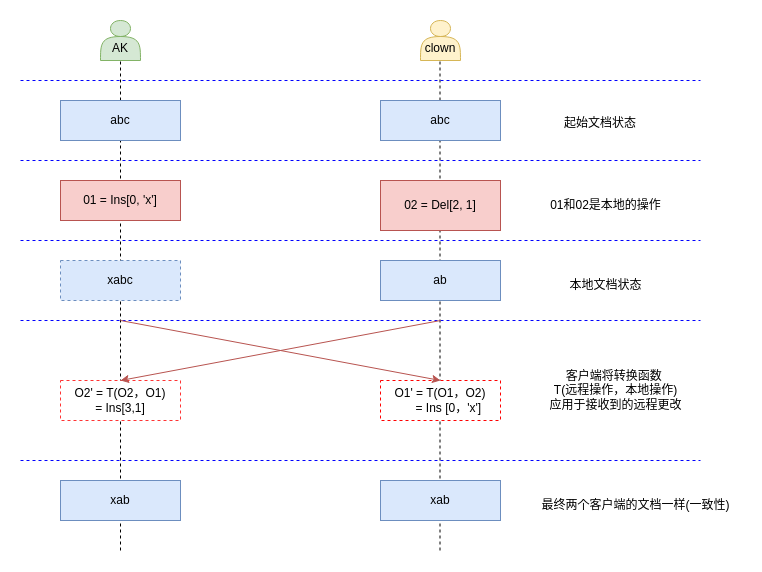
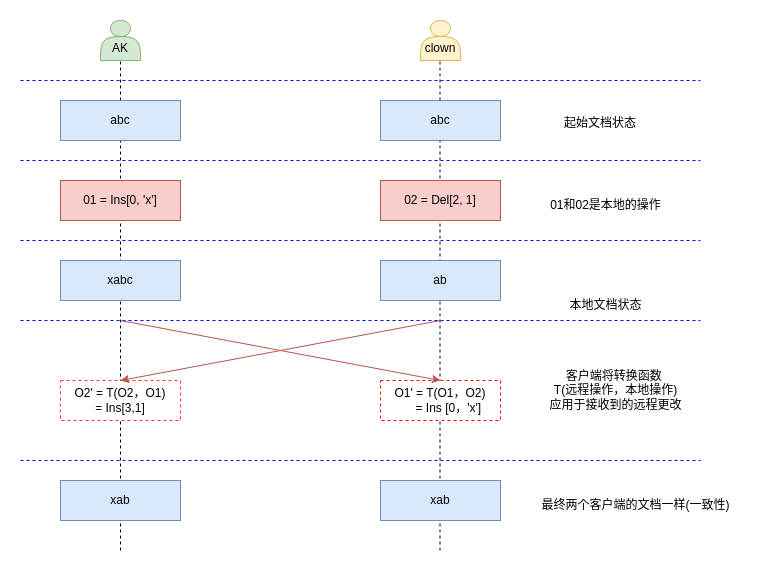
  <mxCell id="0" />
  <mxCell id="1" parent="0" />
  <mxCell id="2" value="" style="endArrow=none;html=1;entryX=0.5;entryY=1;entryDx=0;entryDy=0;dashed=1;" edge="1" parent="1"><mxGeometry width="50" height="50" relative="1" as="geometry"><mxPoint x="439.5" y="550" as="sourcePoint" /><mxPoint x="439.5" y="60" as="targetPoint" /></mxGeometry></mxCell>
  <mxCell id="3" value="" style="endArrow=none;html=1;entryX=0.5;entryY=1;entryDx=0;entryDy=0;dashed=1;" edge="1" parent="1" target="4"><mxGeometry width="50" height="50" relative="1" as="geometry"><mxPoint x="120" y="550" as="sourcePoint" /><mxPoint x="380" y="230" as="targetPoint" /></mxGeometry></mxCell>
  <mxCell id="4" value="&lt;div&gt;&lt;br&gt;&lt;/div&gt;AK" style="shape=actor;whiteSpace=wrap;html=1;fillColor=#d5e8d4;strokeColor=#82b366;" vertex="1" parent="1"><mxGeometry x="100" y="20" width="40" height="40" as="geometry" /></mxCell>
  <mxCell id="5" value="&lt;div&gt;&lt;br&gt;&lt;/div&gt;&lt;div&gt;clown&lt;/div&gt;" style="shape=actor;whiteSpace=wrap;html=1;fillColor=#fff2cc;strokeColor=#d6b656;" vertex="1" parent="1"><mxGeometry x="420" y="20" width="40" height="40" as="geometry" /></mxCell>
  <mxCell id="6" value="abc" style="rounded=0;whiteSpace=wrap;html=1;fillColor=#dae8fc;strokeColor=#6c8ebf;" vertex="1" parent="1"><mxGeometry x="60" y="100" width="120" height="40" as="geometry" /></mxCell>
  <mxCell id="7" value="abc" style="rounded=0;whiteSpace=wrap;html=1;fillColor=#dae8fc;strokeColor=#6c8ebf;" vertex="1" parent="1"><mxGeometry x="380" y="100" width="120" height="40" as="geometry" /></mxCell>
  <mxCell id="8" value="01 = Ins[0, 'x']" style="rounded=0;whiteSpace=wrap;html=1;fillColor=#f8cecc;strokeColor=#b85450;" vertex="1" parent="1"><mxGeometry x="60" y="180" width="120" height="40" as="geometry" /></mxCell>
- <mxCell id="9" value="02 = Del[2, 1]" style="rounded=0;whiteSpace=wrap;html=1;fillColor=#f8cecc;strokeColor=#b85450;" vertex="1" parent="1"><mxGeometry x="380" y="180" width="120" height="50" as="geometry" /></mxCell>
- <mxCell id="10" value="xabc" style="rounded=0;whiteSpace=wrap;html=1;fillColor=#dae8fc;strokeColor=#6c8ebf;dashed=1;" vertex="1" parent="1"><mxGeometry x="60" y="260" width="120" height="40" as="geometry" /></mxCell>
+ <mxCell id="9" value="02 = Del[2, 1]" style="rounded=0;whiteSpace=wrap;html=1;fillColor=#f8cecc;strokeColor=#b85450;" vertex="1" parent="1"><mxGeometry x="380" y="180" width="120" height="40" as="geometry" /></mxCell>
+ <mxCell id="10" value="xabc" style="rounded=0;whiteSpace=wrap;html=1;fillColor=#dae8fc;strokeColor=#6c8ebf;" vertex="1" parent="1"><mxGeometry x="60" y="260" width="120" height="40" as="geometry" /></mxCell>
  <mxCell id="11" value="ab" style="rounded=0;whiteSpace=wrap;html=1;fillColor=#dae8fc;strokeColor=#6c8ebf;" vertex="1" parent="1"><mxGeometry x="380" y="260" width="120" height="40" as="geometry" /></mxCell>
  <mxCell id="12" value="" style="endArrow=none;html=1;strokeColor=#0000FF;dashed=1;" edge="1" parent="1"><mxGeometry width="50" height="50" relative="1" as="geometry"><mxPoint x="20" y="80" as="sourcePoint" /><mxPoint x="700" y="80" as="targetPoint" /></mxGeometry></mxCell>
  <mxCell id="13" value="" style="endArrow=none;html=1;strokeColor=#0000FF;dashed=1;" edge="1" parent="1"><mxGeometry width="50" height="50" relative="1" as="geometry"><mxPoint x="20" y="160" as="sourcePoint" /><mxPoint x="700" y="160" as="targetPoint" /></mxGeometry></mxCell>
  <mxCell id="14" value="起始文档状态" style="text;html=1;align=center;verticalAlign=middle;whiteSpace=wrap;rounded=0;" vertex="1" parent="1"><mxGeometry x="540" y="105" width="120" height="35" as="geometry" /></mxCell>
  <mxCell id="15" value="" style="endArrow=none;html=1;strokeColor=#0000FF;dashed=1;" edge="1" parent="1"><mxGeometry width="50" height="50" relative="1" as="geometry"><mxPoint x="20" y="240" as="sourcePoint" /><mxPoint x="700" y="240" as="targetPoint" /></mxGeometry></mxCell>
  <mxCell id="16" value="01和02是本地的操作" style="text;html=1;align=center;verticalAlign=middle;resizable=0;points=[];autosize=1;strokeColor=none;fillColor=none;" vertex="1" parent="1"><mxGeometry x="540" y="190" width="130" height="30" as="geometry" /></mxCell>
  <mxCell id="17" value="" style="endArrow=none;html=1;strokeColor=#0000FF;dashed=1;" edge="1" parent="1"><mxGeometry width="50" height="50" relative="1" as="geometry"><mxPoint x="20" y="320" as="sourcePoint" /><mxPoint x="700" y="320" as="targetPoint" /></mxGeometry></mxCell>
- <mxCell id="18" value="本地文档状态" style="text;html=1;align=center;verticalAlign=middle;resizable=0;points=[];autosize=1;strokeColor=none;fillColor=none;" vertex="1" parent="1"><mxGeometry x="555" y="270" width="100" height="30" as="geometry" /></mxCell>
+ <mxCell id="18" value="本地文档状态" style="text;html=1;align=center;verticalAlign=middle;resizable=0;points=[];autosize=1;strokeColor=none;fillColor=none;" vertex="1" parent="1"><mxGeometry x="555" y="290" width="100" height="30" as="geometry" /></mxCell>
  <mxCell id="19" value="&lt;font style=&quot;color: rgb(0, 0, 0);&quot;&gt;O2' = T(O2，O1)&lt;/font&gt;&lt;div&gt;&lt;font style=&quot;color: rgb(0, 0, 0);&quot;&gt;= Ins[3,1]&lt;/font&gt;&lt;/div&gt;" style="rounded=0;whiteSpace=wrap;html=1;dashed=1;strokeColor=#FF3333;" vertex="1" parent="1"><mxGeometry x="60" y="380" width="120" height="40" as="geometry" /></mxCell>
  <mxCell id="20" value="&lt;font style=&quot;&quot;&gt;O1' = T(O1，O2)&lt;/font&gt;&lt;div&gt;&lt;font style=&quot;&quot;&gt;&amp;nbsp; &amp;nbsp; &amp;nbsp;= Ins [0，'x']&lt;/font&gt;&lt;/div&gt;" style="rounded=0;whiteSpace=wrap;html=1;dashed=1;strokeColor=#FF0000;" vertex="1" parent="1"><mxGeometry x="380" y="380" width="120" height="40" as="geometry" /></mxCell>
  <mxCell id="21" value="" style="endArrow=classic;html=1;fontColor=#FF0000;fillColor=#f8cecc;strokeColor=#b85450;" edge="1" parent="1"><mxGeometry width="50" height="50" relative="1" as="geometry"><mxPoint x="120" y="320" as="sourcePoint" /><mxPoint x="440" y="380" as="targetPoint" /></mxGeometry></mxCell>
  <mxCell id="22" value="" style="endArrow=classic;html=1;entryX=0.5;entryY=0;entryDx=0;entryDy=0;fillColor=#f8cecc;strokeColor=#b85450;" edge="1" parent="1" target="19"><mxGeometry width="50" height="50" relative="1" as="geometry"><mxPoint x="440" y="320" as="sourcePoint" /><mxPoint x="380" y="240" as="targetPoint" /></mxGeometry></mxCell>
  <mxCell id="23" value="" style="endArrow=none;html=1;strokeColor=#0000FF;dashed=1;" edge="1" parent="1"><mxGeometry width="50" height="50" relative="1" as="geometry"><mxPoint x="20" y="460" as="sourcePoint" /><mxPoint x="700" y="460" as="targetPoint" /></mxGeometry></mxCell>
  <mxCell id="24" value="客户端将转换函数&amp;nbsp;&lt;div&gt;T(远程操作，本地操作)&lt;/div&gt;&lt;div&gt;应用于接收到的远程更改&lt;/div&gt;" style="text;html=1;align=center;verticalAlign=middle;resizable=0;points=[];autosize=1;strokeColor=none;fillColor=none;" vertex="1" parent="1"><mxGeometry x="535" y="360" width="160" height="60" as="geometry" /></mxCell>
  <mxCell id="25" value="xab" style="rounded=0;whiteSpace=wrap;html=1;fillColor=#dae8fc;strokeColor=#6c8ebf;" vertex="1" parent="1"><mxGeometry x="60" y="480" width="120" height="40" as="geometry" /></mxCell>
  <mxCell id="26" value="xab" style="rounded=0;whiteSpace=wrap;html=1;fillColor=#dae8fc;strokeColor=#6c8ebf;" vertex="1" parent="1"><mxGeometry x="380" y="480" width="120" height="40" as="geometry" /></mxCell>
  <mxCell id="27" value="最终两个客户端的文档一样(一致性)" style="text;html=1;align=center;verticalAlign=middle;resizable=0;points=[];autosize=1;" vertex="1" parent="1"><mxGeometry x="530" y="490" width="210" height="30" as="geometry" /></mxCell>
